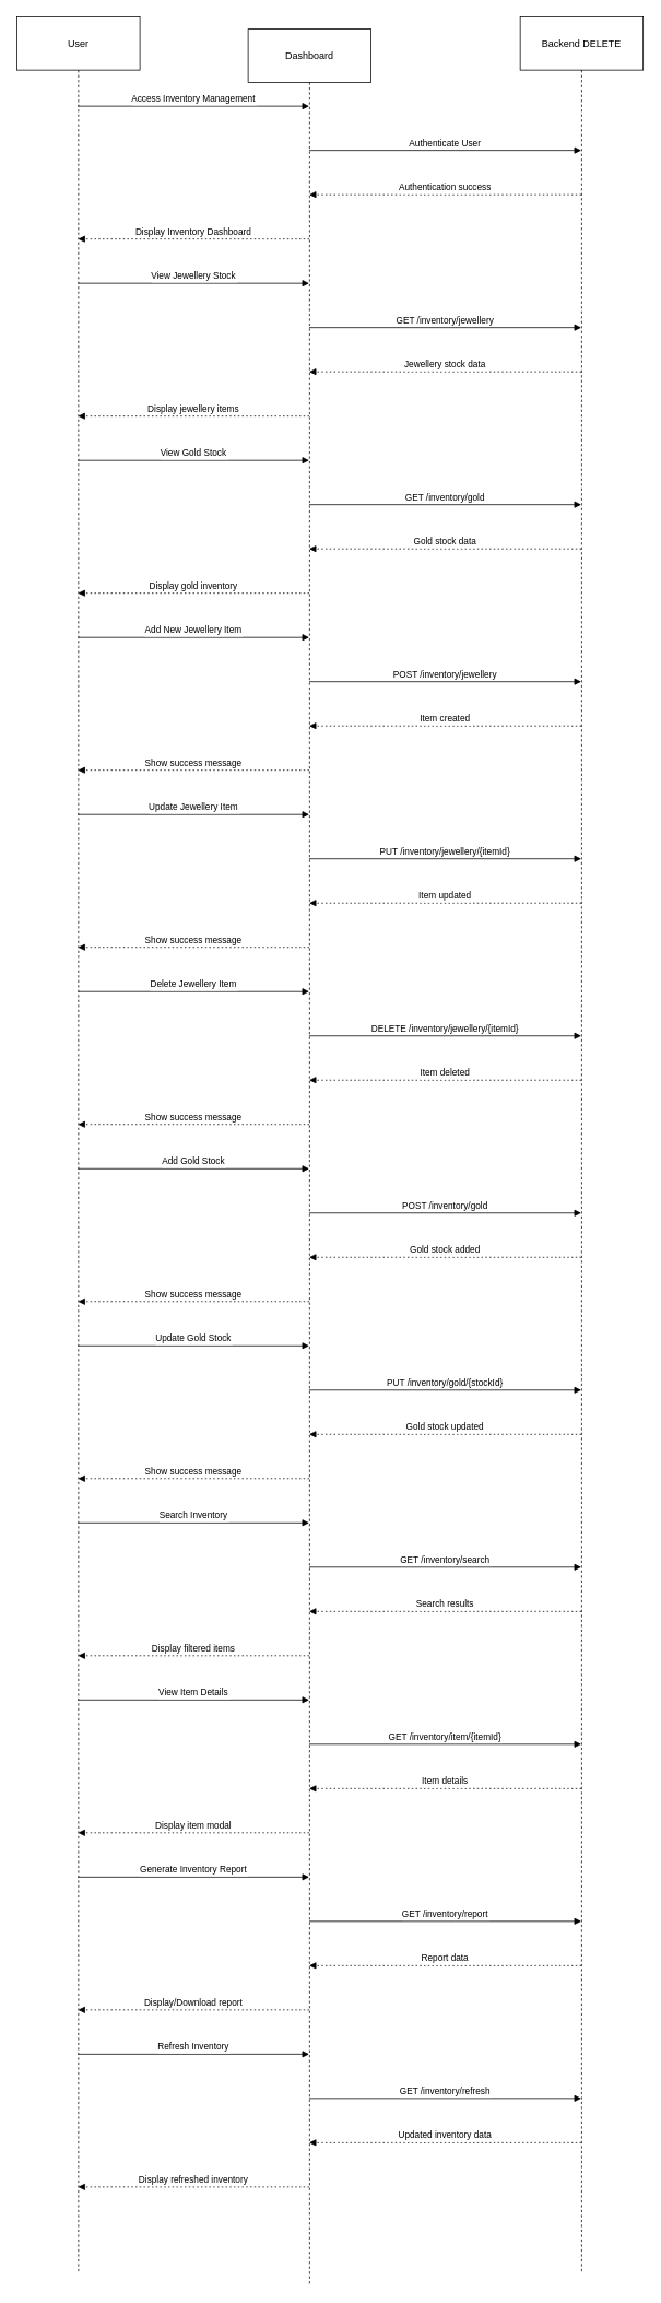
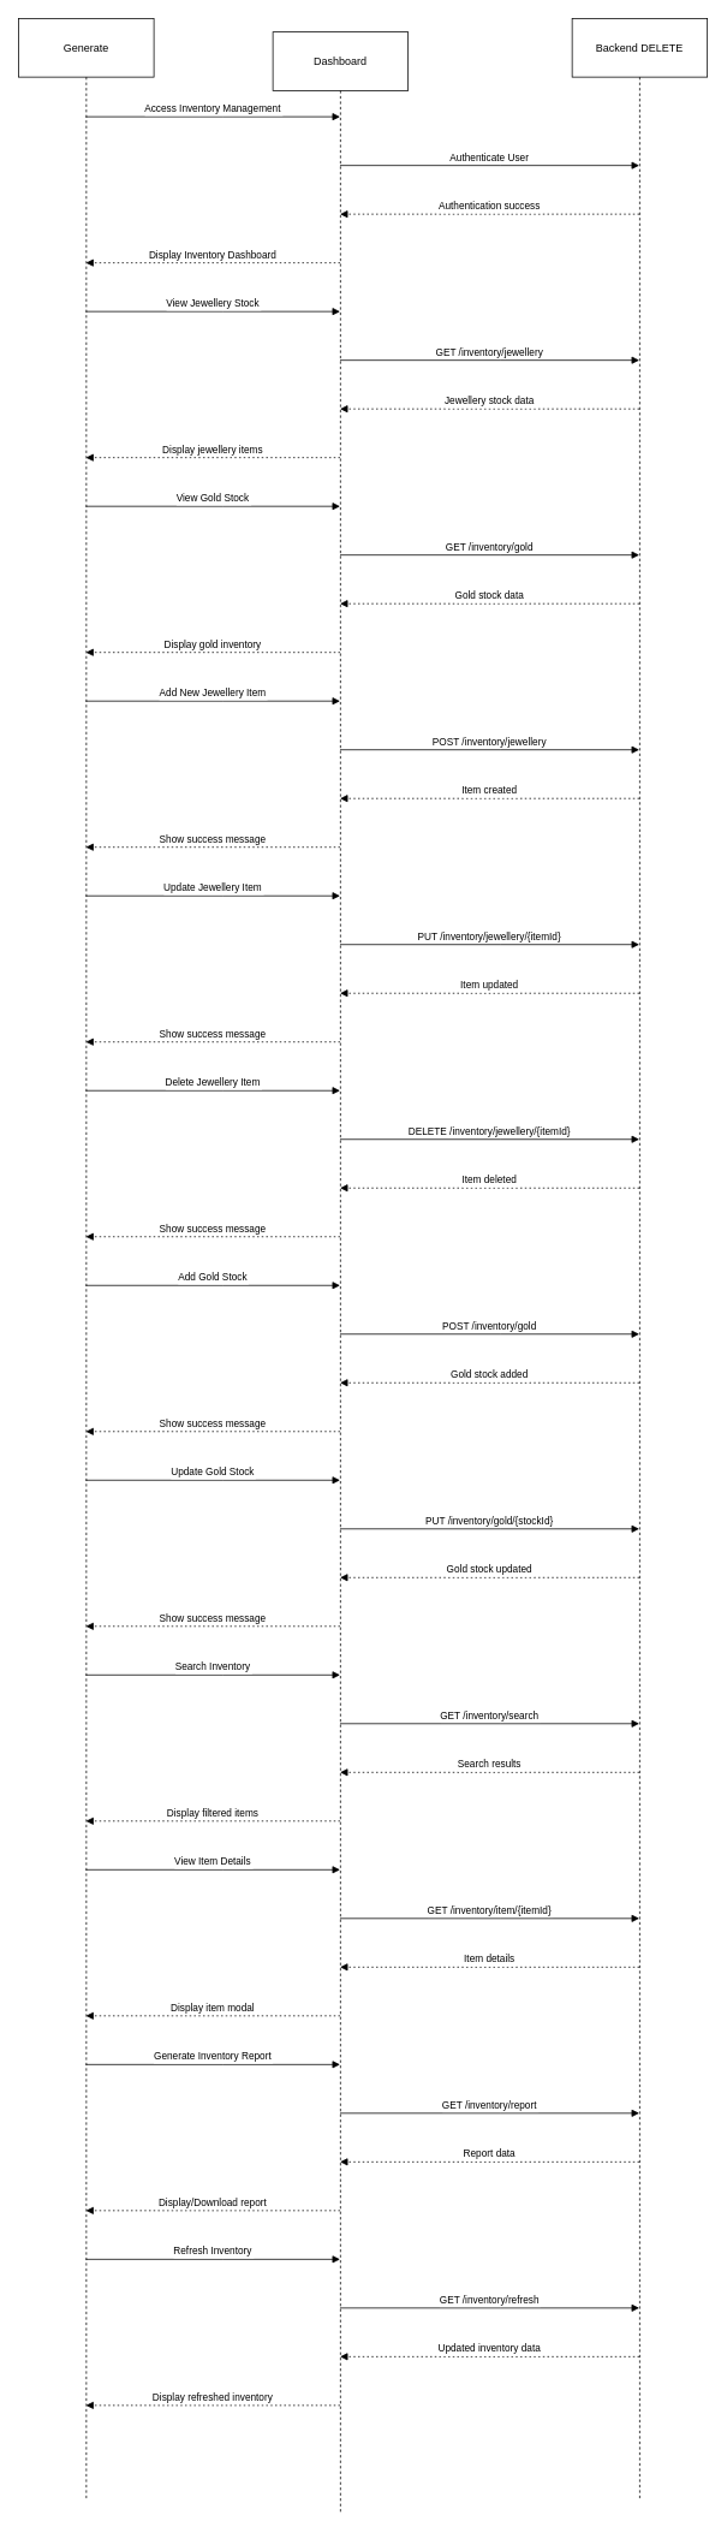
  <mxCell id="0" />
  <mxCell id="1" parent="0" />
- <mxCell id="2" value="User" style="shape=umlLifeline;perimeter=lifelinePerimeter;whiteSpace=wrap;container=1;dropTarget=0;collapsible=0;recursiveResize=0;outlineConnect=0;portConstraint=eastwest;newEdgeStyle={&quot;edgeStyle&quot;:&quot;elbowEdgeStyle&quot;,&quot;elbow&quot;:&quot;vertical&quot;,&quot;curved&quot;:0,&quot;rounded&quot;:0};size=65;" vertex="1" parent="1"><mxGeometry x="20" y="20" width="150" height="2752" as="geometry" /></mxCell>
+ <mxCell id="2" value="Generate" style="shape=umlLifeline;perimeter=lifelinePerimeter;whiteSpace=wrap;container=1;dropTarget=0;collapsible=0;recursiveResize=0;outlineConnect=0;portConstraint=eastwest;newEdgeStyle={&quot;edgeStyle&quot;:&quot;elbowEdgeStyle&quot;,&quot;elbow&quot;:&quot;vertical&quot;,&quot;curved&quot;:0,&quot;rounded&quot;:0};size=65;" vertex="1" parent="1"><mxGeometry x="20" y="20" width="150" height="2752" as="geometry" /></mxCell>
  <mxCell id="3" value="Dashboard" style="shape=umlLifeline;perimeter=lifelinePerimeter;whiteSpace=wrap;container=1;dropTarget=0;collapsible=0;recursiveResize=0;outlineConnect=0;portConstraint=eastwest;newEdgeStyle={&quot;edgeStyle&quot;:&quot;elbowEdgeStyle&quot;,&quot;elbow&quot;:&quot;vertical&quot;,&quot;curved&quot;:0,&quot;rounded&quot;:0};size=65;" vertex="1" parent="1"><mxGeometry x="302" y="35" width="150" height="2752" as="geometry" /></mxCell>
  <mxCell id="4" value="Backend DELETE" style="shape=umlLifeline;perimeter=lifelinePerimeter;whiteSpace=wrap;container=1;dropTarget=0;collapsible=0;recursiveResize=0;outlineConnect=0;portConstraint=eastwest;newEdgeStyle={&quot;edgeStyle&quot;:&quot;elbowEdgeStyle&quot;,&quot;elbow&quot;:&quot;vertical&quot;,&quot;curved&quot;:0,&quot;rounded&quot;:0};size=65;" vertex="1" parent="1"><mxGeometry x="634" y="20" width="150" height="2752" as="geometry" /></mxCell>
  <mxCell id="5" value="Access Inventory Management" style="verticalAlign=bottom;edgeStyle=elbowEdgeStyle;elbow=vertical;curved=0;rounded=0;endArrow=block;" edge="1" parent="1" source="2" target="3"><mxGeometry relative="1" as="geometry"><Array as="points"><mxPoint x="247" y="129" /></Array></mxGeometry></mxCell>
  <mxCell id="6" value="Authenticate User" style="verticalAlign=bottom;edgeStyle=elbowEdgeStyle;elbow=vertical;curved=0;rounded=0;endArrow=block;" edge="1" parent="1" source="3" target="4"><mxGeometry relative="1" as="geometry"><Array as="points"><mxPoint x="554" y="183" /></Array></mxGeometry></mxCell>
  <mxCell id="7" value="Authentication success" style="verticalAlign=bottom;edgeStyle=elbowEdgeStyle;elbow=vertical;curved=0;rounded=0;dashed=1;dashPattern=2 3;endArrow=block;" edge="1" parent="1" source="4" target="3"><mxGeometry relative="1" as="geometry"><Array as="points"><mxPoint x="557" y="237" /></Array></mxGeometry></mxCell>
  <mxCell id="8" value="Display Inventory Dashboard" style="verticalAlign=bottom;edgeStyle=elbowEdgeStyle;elbow=vertical;curved=0;rounded=0;dashed=1;dashPattern=2 3;endArrow=block;" edge="1" parent="1" source="3" target="2"><mxGeometry relative="1" as="geometry"><Array as="points"><mxPoint x="250" y="291" /></Array></mxGeometry></mxCell>
  <mxCell id="9" value="View Jewellery Stock" style="verticalAlign=bottom;edgeStyle=elbowEdgeStyle;elbow=vertical;curved=0;rounded=0;endArrow=block;" edge="1" parent="1" source="2" target="3"><mxGeometry relative="1" as="geometry"><Array as="points"><mxPoint x="247" y="345" /></Array></mxGeometry></mxCell>
  <mxCell id="10" value="GET /inventory/jewellery" style="verticalAlign=bottom;edgeStyle=elbowEdgeStyle;elbow=vertical;curved=0;rounded=0;endArrow=block;" edge="1" parent="1" source="3" target="4"><mxGeometry relative="1" as="geometry"><Array as="points"><mxPoint x="554" y="399" /></Array></mxGeometry></mxCell>
  <mxCell id="11" value="Jewellery stock data" style="verticalAlign=bottom;edgeStyle=elbowEdgeStyle;elbow=vertical;curved=0;rounded=0;dashed=1;dashPattern=2 3;endArrow=block;" edge="1" parent="1" source="4" target="3"><mxGeometry relative="1" as="geometry"><Array as="points"><mxPoint x="557" y="453" /></Array></mxGeometry></mxCell>
  <mxCell id="12" value="Display jewellery items" style="verticalAlign=bottom;edgeStyle=elbowEdgeStyle;elbow=vertical;curved=0;rounded=0;dashed=1;dashPattern=2 3;endArrow=block;" edge="1" parent="1" source="3" target="2"><mxGeometry relative="1" as="geometry"><Array as="points"><mxPoint x="250" y="507" /></Array></mxGeometry></mxCell>
  <mxCell id="13" value="View Gold Stock" style="verticalAlign=bottom;edgeStyle=elbowEdgeStyle;elbow=vertical;curved=0;rounded=0;endArrow=block;" edge="1" parent="1" source="2" target="3"><mxGeometry relative="1" as="geometry"><Array as="points"><mxPoint x="247" y="561" /></Array></mxGeometry></mxCell>
  <mxCell id="14" value="GET /inventory/gold" style="verticalAlign=bottom;edgeStyle=elbowEdgeStyle;elbow=vertical;curved=0;rounded=0;endArrow=block;" edge="1" parent="1" source="3" target="4"><mxGeometry relative="1" as="geometry"><Array as="points"><mxPoint x="554" y="615" /></Array></mxGeometry></mxCell>
  <mxCell id="15" value="Gold stock data" style="verticalAlign=bottom;edgeStyle=elbowEdgeStyle;elbow=vertical;curved=0;rounded=0;dashed=1;dashPattern=2 3;endArrow=block;" edge="1" parent="1" source="4" target="3"><mxGeometry relative="1" as="geometry"><Array as="points"><mxPoint x="557" y="669" /></Array></mxGeometry></mxCell>
  <mxCell id="16" value="Display gold inventory" style="verticalAlign=bottom;edgeStyle=elbowEdgeStyle;elbow=vertical;curved=0;rounded=0;dashed=1;dashPattern=2 3;endArrow=block;" edge="1" parent="1" source="3" target="2"><mxGeometry relative="1" as="geometry"><Array as="points"><mxPoint x="250" y="723" /></Array></mxGeometry></mxCell>
  <mxCell id="17" value="Add New Jewellery Item" style="verticalAlign=bottom;edgeStyle=elbowEdgeStyle;elbow=vertical;curved=0;rounded=0;endArrow=block;" edge="1" parent="1" source="2" target="3"><mxGeometry relative="1" as="geometry"><Array as="points"><mxPoint x="247" y="777" /></Array></mxGeometry></mxCell>
  <mxCell id="18" value="POST /inventory/jewellery" style="verticalAlign=bottom;edgeStyle=elbowEdgeStyle;elbow=vertical;curved=0;rounded=0;endArrow=block;" edge="1" parent="1" source="3" target="4"><mxGeometry relative="1" as="geometry"><Array as="points"><mxPoint x="554" y="831" /></Array></mxGeometry></mxCell>
  <mxCell id="19" value="Item created" style="verticalAlign=bottom;edgeStyle=elbowEdgeStyle;elbow=vertical;curved=0;rounded=0;dashed=1;dashPattern=2 3;endArrow=block;" edge="1" parent="1" source="4" target="3"><mxGeometry relative="1" as="geometry"><Array as="points"><mxPoint x="557" y="885" /></Array></mxGeometry></mxCell>
  <mxCell id="20" value="Show success message" style="verticalAlign=bottom;edgeStyle=elbowEdgeStyle;elbow=vertical;curved=0;rounded=0;dashed=1;dashPattern=2 3;endArrow=block;" edge="1" parent="1" source="3" target="2"><mxGeometry relative="1" as="geometry"><Array as="points"><mxPoint x="250" y="939" /></Array></mxGeometry></mxCell>
  <mxCell id="21" value="Update Jewellery Item" style="verticalAlign=bottom;edgeStyle=elbowEdgeStyle;elbow=vertical;curved=0;rounded=0;endArrow=block;" edge="1" parent="1" source="2" target="3"><mxGeometry relative="1" as="geometry"><Array as="points"><mxPoint x="247" y="993" /></Array></mxGeometry></mxCell>
  <mxCell id="22" value="PUT /inventory/jewellery/{itemId}" style="verticalAlign=bottom;edgeStyle=elbowEdgeStyle;elbow=vertical;curved=0;rounded=0;endArrow=block;" edge="1" parent="1" source="3" target="4"><mxGeometry relative="1" as="geometry"><Array as="points"><mxPoint x="554" y="1047" /></Array></mxGeometry></mxCell>
  <mxCell id="23" value="Item updated" style="verticalAlign=bottom;edgeStyle=elbowEdgeStyle;elbow=vertical;curved=0;rounded=0;dashed=1;dashPattern=2 3;endArrow=block;" edge="1" parent="1" source="4" target="3"><mxGeometry relative="1" as="geometry"><Array as="points"><mxPoint x="557" y="1101" /></Array></mxGeometry></mxCell>
  <mxCell id="24" value="Show success message" style="verticalAlign=bottom;edgeStyle=elbowEdgeStyle;elbow=vertical;curved=0;rounded=0;dashed=1;dashPattern=2 3;endArrow=block;" edge="1" parent="1" source="3" target="2"><mxGeometry relative="1" as="geometry"><Array as="points"><mxPoint x="250" y="1155" /></Array></mxGeometry></mxCell>
  <mxCell id="25" value="Delete Jewellery Item" style="verticalAlign=bottom;edgeStyle=elbowEdgeStyle;elbow=vertical;curved=0;rounded=0;endArrow=block;" edge="1" parent="1" source="2" target="3"><mxGeometry relative="1" as="geometry"><Array as="points"><mxPoint x="247" y="1209" /></Array></mxGeometry></mxCell>
  <mxCell id="26" value="DELETE /inventory/jewellery/{itemId}" style="verticalAlign=bottom;edgeStyle=elbowEdgeStyle;elbow=vertical;curved=0;rounded=0;endArrow=block;" edge="1" parent="1" source="3" target="4"><mxGeometry relative="1" as="geometry"><Array as="points"><mxPoint x="554" y="1263" /></Array></mxGeometry></mxCell>
  <mxCell id="27" value="Item deleted" style="verticalAlign=bottom;edgeStyle=elbowEdgeStyle;elbow=vertical;curved=0;rounded=0;dashed=1;dashPattern=2 3;endArrow=block;" edge="1" parent="1" source="4" target="3"><mxGeometry relative="1" as="geometry"><Array as="points"><mxPoint x="557" y="1317" /></Array></mxGeometry></mxCell>
  <mxCell id="28" value="Show success message" style="verticalAlign=bottom;edgeStyle=elbowEdgeStyle;elbow=vertical;curved=0;rounded=0;dashed=1;dashPattern=2 3;endArrow=block;" edge="1" parent="1" source="3" target="2"><mxGeometry relative="1" as="geometry"><Array as="points"><mxPoint x="250" y="1371" /></Array></mxGeometry></mxCell>
  <mxCell id="29" value="Add Gold Stock" style="verticalAlign=bottom;edgeStyle=elbowEdgeStyle;elbow=vertical;curved=0;rounded=0;endArrow=block;" edge="1" parent="1" source="2" target="3"><mxGeometry relative="1" as="geometry"><Array as="points"><mxPoint x="247" y="1425" /></Array></mxGeometry></mxCell>
  <mxCell id="30" value="POST /inventory/gold" style="verticalAlign=bottom;edgeStyle=elbowEdgeStyle;elbow=vertical;curved=0;rounded=0;endArrow=block;" edge="1" parent="1" source="3" target="4"><mxGeometry relative="1" as="geometry"><Array as="points"><mxPoint x="554" y="1479" /></Array></mxGeometry></mxCell>
  <mxCell id="31" value="Gold stock added" style="verticalAlign=bottom;edgeStyle=elbowEdgeStyle;elbow=vertical;curved=0;rounded=0;dashed=1;dashPattern=2 3;endArrow=block;" edge="1" parent="1" source="4" target="3"><mxGeometry relative="1" as="geometry"><Array as="points"><mxPoint x="557" y="1533" /></Array></mxGeometry></mxCell>
  <mxCell id="32" value="Show success message" style="verticalAlign=bottom;edgeStyle=elbowEdgeStyle;elbow=vertical;curved=0;rounded=0;dashed=1;dashPattern=2 3;endArrow=block;" edge="1" parent="1" source="3" target="2"><mxGeometry relative="1" as="geometry"><Array as="points"><mxPoint x="250" y="1587" /></Array></mxGeometry></mxCell>
  <mxCell id="33" value="Update Gold Stock" style="verticalAlign=bottom;edgeStyle=elbowEdgeStyle;elbow=vertical;curved=0;rounded=0;endArrow=block;" edge="1" parent="1" source="2" target="3"><mxGeometry relative="1" as="geometry"><Array as="points"><mxPoint x="247" y="1641" /></Array></mxGeometry></mxCell>
  <mxCell id="34" value="PUT /inventory/gold/{stockId}" style="verticalAlign=bottom;edgeStyle=elbowEdgeStyle;elbow=vertical;curved=0;rounded=0;endArrow=block;" edge="1" parent="1" source="3" target="4"><mxGeometry relative="1" as="geometry"><Array as="points"><mxPoint x="554" y="1695" /></Array></mxGeometry></mxCell>
  <mxCell id="35" value="Gold stock updated" style="verticalAlign=bottom;edgeStyle=elbowEdgeStyle;elbow=vertical;curved=0;rounded=0;dashed=1;dashPattern=2 3;endArrow=block;" edge="1" parent="1" source="4" target="3"><mxGeometry relative="1" as="geometry"><Array as="points"><mxPoint x="557" y="1749" /></Array></mxGeometry></mxCell>
  <mxCell id="36" value="Show success message" style="verticalAlign=bottom;edgeStyle=elbowEdgeStyle;elbow=vertical;curved=0;rounded=0;dashed=1;dashPattern=2 3;endArrow=block;" edge="1" parent="1" source="3" target="2"><mxGeometry relative="1" as="geometry"><Array as="points"><mxPoint x="250" y="1803" /></Array></mxGeometry></mxCell>
  <mxCell id="37" value="Search Inventory" style="verticalAlign=bottom;edgeStyle=elbowEdgeStyle;elbow=vertical;curved=0;rounded=0;endArrow=block;" edge="1" parent="1" source="2" target="3"><mxGeometry relative="1" as="geometry"><Array as="points"><mxPoint x="247" y="1857" /></Array></mxGeometry></mxCell>
  <mxCell id="38" value="GET /inventory/search" style="verticalAlign=bottom;edgeStyle=elbowEdgeStyle;elbow=vertical;curved=0;rounded=0;endArrow=block;" edge="1" parent="1" source="3" target="4"><mxGeometry relative="1" as="geometry"><Array as="points"><mxPoint x="554" y="1911" /></Array></mxGeometry></mxCell>
  <mxCell id="39" value="Search results" style="verticalAlign=bottom;edgeStyle=elbowEdgeStyle;elbow=vertical;curved=0;rounded=0;dashed=1;dashPattern=2 3;endArrow=block;" edge="1" parent="1" source="4" target="3"><mxGeometry relative="1" as="geometry"><Array as="points"><mxPoint x="557" y="1965" /></Array></mxGeometry></mxCell>
  <mxCell id="40" value="Display filtered items" style="verticalAlign=bottom;edgeStyle=elbowEdgeStyle;elbow=vertical;curved=0;rounded=0;dashed=1;dashPattern=2 3;endArrow=block;" edge="1" parent="1" source="3" target="2"><mxGeometry relative="1" as="geometry"><Array as="points"><mxPoint x="250" y="2019" /></Array></mxGeometry></mxCell>
  <mxCell id="41" value="View Item Details" style="verticalAlign=bottom;edgeStyle=elbowEdgeStyle;elbow=vertical;curved=0;rounded=0;endArrow=block;" edge="1" parent="1" source="2" target="3"><mxGeometry relative="1" as="geometry"><Array as="points"><mxPoint x="247" y="2073" /></Array></mxGeometry></mxCell>
  <mxCell id="42" value="GET /inventory/item/{itemId}" style="verticalAlign=bottom;edgeStyle=elbowEdgeStyle;elbow=vertical;curved=0;rounded=0;endArrow=block;" edge="1" parent="1" source="3" target="4"><mxGeometry relative="1" as="geometry"><Array as="points"><mxPoint x="554" y="2127" /></Array></mxGeometry></mxCell>
  <mxCell id="43" value="Item details" style="verticalAlign=bottom;edgeStyle=elbowEdgeStyle;elbow=vertical;curved=0;rounded=0;dashed=1;dashPattern=2 3;endArrow=block;" edge="1" parent="1" source="4" target="3"><mxGeometry relative="1" as="geometry"><Array as="points"><mxPoint x="557" y="2181" /></Array></mxGeometry></mxCell>
  <mxCell id="44" value="Display item modal" style="verticalAlign=bottom;edgeStyle=elbowEdgeStyle;elbow=vertical;curved=0;rounded=0;dashed=1;dashPattern=2 3;endArrow=block;" edge="1" parent="1" source="3" target="2"><mxGeometry relative="1" as="geometry"><Array as="points"><mxPoint x="250" y="2235" /></Array></mxGeometry></mxCell>
  <mxCell id="45" value="Generate Inventory Report" style="verticalAlign=bottom;edgeStyle=elbowEdgeStyle;elbow=vertical;curved=0;rounded=0;endArrow=block;" edge="1" parent="1" source="2" target="3"><mxGeometry relative="1" as="geometry"><Array as="points"><mxPoint x="247" y="2289" /></Array></mxGeometry></mxCell>
  <mxCell id="46" value="GET /inventory/report" style="verticalAlign=bottom;edgeStyle=elbowEdgeStyle;elbow=vertical;curved=0;rounded=0;endArrow=block;" edge="1" parent="1" source="3" target="4"><mxGeometry relative="1" as="geometry"><Array as="points"><mxPoint x="554" y="2343" /></Array></mxGeometry></mxCell>
  <mxCell id="47" value="Report data" style="verticalAlign=bottom;edgeStyle=elbowEdgeStyle;elbow=vertical;curved=0;rounded=0;dashed=1;dashPattern=2 3;endArrow=block;" edge="1" parent="1" source="4" target="3"><mxGeometry relative="1" as="geometry"><Array as="points"><mxPoint x="557" y="2397" /></Array></mxGeometry></mxCell>
  <mxCell id="48" value="Display/Download report" style="verticalAlign=bottom;edgeStyle=elbowEdgeStyle;elbow=vertical;curved=0;rounded=0;dashed=1;dashPattern=2 3;endArrow=block;" edge="1" parent="1" source="3" target="2"><mxGeometry relative="1" as="geometry"><Array as="points"><mxPoint x="250" y="2451" /></Array></mxGeometry></mxCell>
  <mxCell id="49" value="Refresh Inventory" style="verticalAlign=bottom;edgeStyle=elbowEdgeStyle;elbow=vertical;curved=0;rounded=0;endArrow=block;" edge="1" parent="1" source="2" target="3"><mxGeometry relative="1" as="geometry"><Array as="points"><mxPoint x="247" y="2505" /></Array></mxGeometry></mxCell>
  <mxCell id="50" value="GET /inventory/refresh" style="verticalAlign=bottom;edgeStyle=elbowEdgeStyle;elbow=vertical;curved=0;rounded=0;endArrow=block;" edge="1" parent="1" source="3" target="4"><mxGeometry relative="1" as="geometry"><Array as="points"><mxPoint x="554" y="2559" /></Array></mxGeometry></mxCell>
  <mxCell id="51" value="Updated inventory data" style="verticalAlign=bottom;edgeStyle=elbowEdgeStyle;elbow=vertical;curved=0;rounded=0;dashed=1;dashPattern=2 3;endArrow=block;" edge="1" parent="1" source="4" target="3"><mxGeometry relative="1" as="geometry"><Array as="points"><mxPoint x="557" y="2613" /></Array></mxGeometry></mxCell>
  <mxCell id="52" value="Display refreshed inventory" style="verticalAlign=bottom;edgeStyle=elbowEdgeStyle;elbow=vertical;curved=0;rounded=0;dashed=1;dashPattern=2 3;endArrow=block;" edge="1" parent="1" source="3" target="2"><mxGeometry relative="1" as="geometry"><Array as="points"><mxPoint x="250" y="2667" /></Array></mxGeometry></mxCell>
